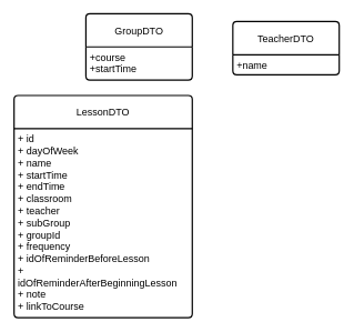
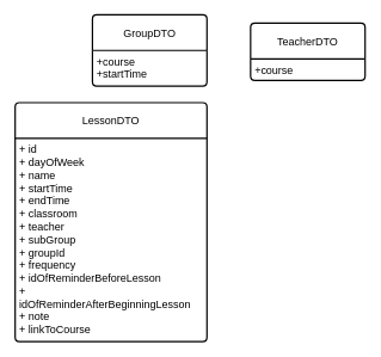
  <mxCell id="0" />
  <mxCell id="1" parent="0" />
  <mxCell id="2" value="TeacherDTO" style="swimlane;childLayout=stackLayout;horizontal=1;startSize=50;horizontalStack=0;rounded=1;fontSize=15;fontStyle=0;strokeWidth=2;resizeParent=0;resizeLast=1;shadow=0;dashed=0;align=center;arcSize=4;whiteSpace=wrap;html=1;fontColor=default;" parent="1" vertex="1"><mxGeometry x="349" y="32" width="160" height="80" as="geometry" /></mxCell>
- <mxCell id="3" value="+name" style="align=left;strokeColor=none;fillColor=none;spacingLeft=4;spacingRight=4;fontSize=15;verticalAlign=top;resizable=0;rotatable=0;part=1;html=1;whiteSpace=wrap;" parent="2" vertex="1"><mxGeometry y="50" width="160" height="30" as="geometry" /></mxCell>
+ <mxCell id="3" value="+course" style="align=left;strokeColor=none;fillColor=none;spacingLeft=4;spacingRight=4;fontSize=15;verticalAlign=top;resizable=0;rotatable=0;part=1;html=1;whiteSpace=wrap;" parent="2" vertex="1"><mxGeometry y="50" width="160" height="30" as="geometry" /></mxCell>
  <mxCell id="4" value="GroupDTO" style="swimlane;childLayout=stackLayout;horizontal=1;startSize=50;horizontalStack=0;rounded=1;fontSize=15;fontStyle=0;strokeWidth=2;resizeParent=0;resizeLast=1;shadow=0;dashed=0;align=center;arcSize=4;whiteSpace=wrap;html=1;fontColor=default;" parent="1" vertex="1"><mxGeometry x="128" y="20" width="160" height="100" as="geometry" /></mxCell>
  <mxCell id="5" value="+course&lt;div&gt;+&lt;span style=&quot;background-color: transparent; color: light-dark(rgb(0, 0, 0), rgb(255, 255, 255));&quot;&gt;startTime&lt;/span&gt;&lt;/div&gt;" style="align=left;strokeColor=none;fillColor=none;spacingLeft=4;spacingRight=4;fontSize=15;verticalAlign=top;resizable=0;rotatable=0;part=1;html=1;whiteSpace=wrap;" parent="4" vertex="1"><mxGeometry y="50" width="160" height="50" as="geometry" /></mxCell>
  <mxCell id="6" value="LessonDTO" style="swimlane;childLayout=stackLayout;horizontal=1;startSize=50;horizontalStack=0;rounded=1;fontSize=15;fontStyle=0;strokeWidth=2;resizeParent=0;resizeLast=1;shadow=0;dashed=0;align=center;arcSize=4;whiteSpace=wrap;html=1;fontColor=default;" parent="1" vertex="1"><mxGeometry x="20" y="143" width="268" height="334" as="geometry" /></mxCell>
  <mxCell id="7" value="&lt;div&gt;+ id&amp;nbsp;&lt;/div&gt;&lt;div&gt;+ dayOfWeek&amp;nbsp;&amp;nbsp;&lt;/div&gt;&lt;div&gt;+ name&amp;nbsp;&amp;nbsp;&lt;/div&gt;&lt;div&gt;+ startTime&amp;nbsp;&amp;nbsp;&lt;/div&gt;&lt;div&gt;+ endTime&amp;nbsp;&amp;nbsp;&lt;/div&gt;&lt;div&gt;+ classroom&amp;nbsp;&amp;nbsp;&lt;/div&gt;&lt;div&gt;+ teacher&amp;nbsp;&amp;nbsp;&lt;/div&gt;&lt;div&gt;+ subGroup&amp;nbsp;&amp;nbsp;&lt;/div&gt;&lt;div&gt;+ groupId&amp;nbsp;&amp;nbsp;&lt;/div&gt;&lt;div&gt;+ frequency&amp;nbsp;&amp;nbsp;&lt;/div&gt;&lt;div&gt;+ idOfReminderBeforeLesson&amp;nbsp;&amp;nbsp;&lt;/div&gt;&lt;div&gt;+ idOfReminderAfterBeginningLesson&amp;nbsp;&amp;nbsp;&lt;/div&gt;&lt;div&gt;+ note&amp;nbsp;&amp;nbsp;&lt;/div&gt;&lt;div&gt;+ linkToCourse&amp;nbsp;&amp;nbsp;&lt;/div&gt;" style="align=left;strokeColor=none;fillColor=none;spacingLeft=4;spacingRight=4;fontSize=15;verticalAlign=top;resizable=0;rotatable=0;part=1;html=1;whiteSpace=wrap;" parent="6" vertex="1"><mxGeometry y="50" width="268" height="284" as="geometry" /></mxCell>
